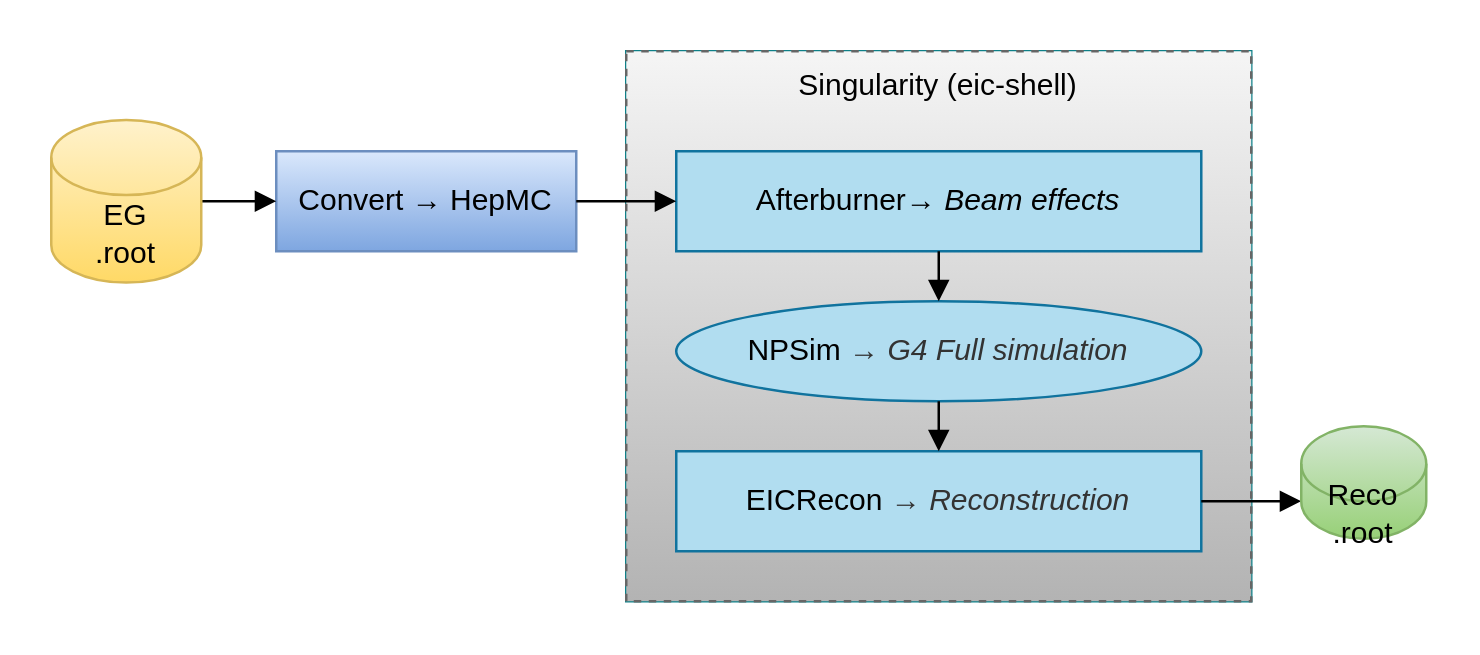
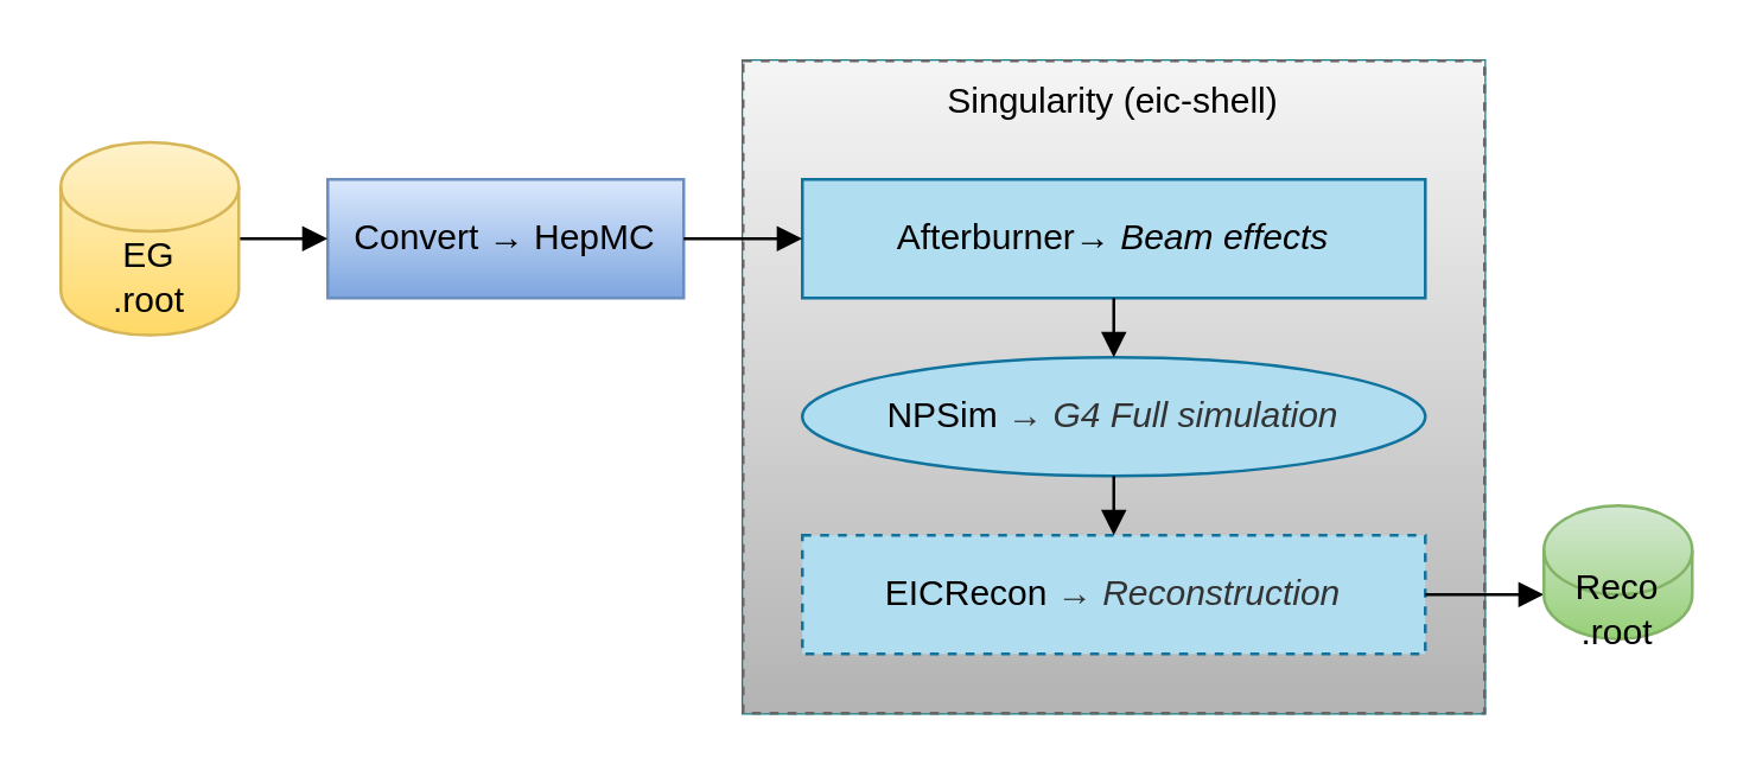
  <mxCell id="0" />
  <mxCell id="1" parent="0" />
  <mxCell id="2" value="Convert → HepMC" style="rounded=0;whiteSpace=wrap;html=1;align=center;verticalAlign=middle;fillColor=#dae8fc;strokeColor=#6c8ebf;gradientColor=#7ea6e0;" parent="1" vertex="1"><mxGeometry x="110" y="60" width="120" height="40" as="geometry" /></mxCell>
  <mxCell id="3" style="endArrow=block;endFill=1;exitX=1;exitY=0.5;exitDx=0;exitDy=0;exitPerimeter=0;" parent="1" source="4" target="2" edge="1"><mxGeometry relative="1" as="geometry"><mxPoint x="80" y="125" as="sourcePoint" /></mxGeometry></mxCell>
  <mxCell id="4" value="EG&lt;br&gt;.root" style="shape=cylinder3;whiteSpace=wrap;html=1;boundedLbl=1;backgroundOutline=1;size=15;fillColor=#fff2cc;strokeColor=#d6b656;gradientColor=#ffd966;" parent="1" vertex="1"><mxGeometry x="20" y="47.5" width="60" height="65" as="geometry" /></mxCell>
  <mxCell id="5" value="" style="group;fillColor=#b0e3e6;strokeColor=#0e8088;" parent="1" vertex="1" connectable="0"><mxGeometry x="250" y="20" width="250" height="220" as="geometry" /></mxCell>
  <mxCell id="6" value="Singularity (eic-shell)" style="shape=rectangle;rounded=0;whiteSpace=wrap;html=1;align=center;verticalAlign=top;dashed=1;strokeColor=#666666;fillColor=#f5f5f5;gradientColor=#b3b3b3;" parent="5" vertex="1"><mxGeometry width="250" height="220" as="geometry" /></mxCell>
  <mxCell id="7" value="Afterburner&lt;span style=&quot;color: rgb(0, 0, 0);&quot;&gt;→ &lt;i&gt;Beam effects&lt;/i&gt;&lt;/span&gt;" style="rounded=0;whiteSpace=wrap;html=1;align=center;verticalAlign=middle;fillColor=#b1ddf0;strokeColor=#10739e;" parent="6" vertex="1"><mxGeometry x="20" y="40" width="210.01" height="40" as="geometry" /></mxCell>
  <mxCell id="8" value="NPSim&amp;nbsp;&lt;span&gt;&lt;font style=&quot;color: rgb(51, 51, 51);&quot;&gt;&lt;font&gt;→ &lt;/font&gt;&lt;i style=&quot;&quot;&gt;&lt;font&gt;G4 Full simulation&lt;/font&gt;&lt;/i&gt;&lt;/font&gt;&lt;/span&gt;" style="ellipse;whiteSpace=wrap;html=1;align=center;verticalAlign=middle;fillColor=#b1ddf0;strokeColor=#10739e;" parent="6" vertex="1"><mxGeometry x="20" y="100" width="210.01" height="40" as="geometry" /></mxCell>
- <mxCell id="9" value="EICRecon&amp;nbsp;&lt;span&gt;&lt;i style=&quot;&quot;&gt;&lt;font style=&quot;color: rgb(51, 51, 51);&quot;&gt;→ Reconstruction&lt;/font&gt;&lt;/i&gt;&lt;/span&gt;" style="rounded=0;whiteSpace=wrap;html=1;align=center;verticalAlign=middle;fillColor=#b1ddf0;strokeColor=#10739e;" parent="6" vertex="1"><mxGeometry x="20" y="160" width="210.01" height="40" as="geometry" /></mxCell>
+ <mxCell id="9" value="EICRecon&amp;nbsp;&lt;span&gt;&lt;i style=&quot;&quot;&gt;&lt;font style=&quot;color: rgb(51, 51, 51);&quot;&gt;→ Reconstruction&lt;/font&gt;&lt;/i&gt;&lt;/span&gt;" style="rounded=0;whiteSpace=wrap;html=1;align=center;verticalAlign=middle;fillColor=#b1ddf0;strokeColor=#10739e;dashed=1;" parent="6" vertex="1"><mxGeometry x="20" y="160" width="210.01" height="40" as="geometry" /></mxCell>
  <mxCell id="10" style="endArrow=block;endFill=1;" parent="6" edge="1"><mxGeometry relative="1" as="geometry"><mxPoint x="230" y="180" as="sourcePoint" /><mxPoint x="270" y="180" as="targetPoint" /></mxGeometry></mxCell>
  <mxCell id="11" style="endArrow=block;endFill=1;" parent="5" source="7" target="8" edge="1"><mxGeometry relative="1" as="geometry" /></mxCell>
  <mxCell id="12" style="endArrow=block;endFill=1;" parent="5" source="8" target="9" edge="1"><mxGeometry relative="1" as="geometry" /></mxCell>
  <mxCell id="13" value="Reco&lt;br&gt;.root" style="shape=cylinder3;whiteSpace=wrap;html=1;boundedLbl=1;backgroundOutline=1;size=15;fillColor=#d5e8d4;gradientColor=#97d077;strokeColor=#82b366;" parent="1" vertex="1"><mxGeometry x="520" y="170" width="50" height="45" as="geometry" /></mxCell>
  <mxCell id="14" style="endArrow=block;endFill=1;" parent="1" source="2" edge="1"><mxGeometry relative="1" as="geometry"><mxPoint x="270" y="80" as="targetPoint" /></mxGeometry></mxCell>
